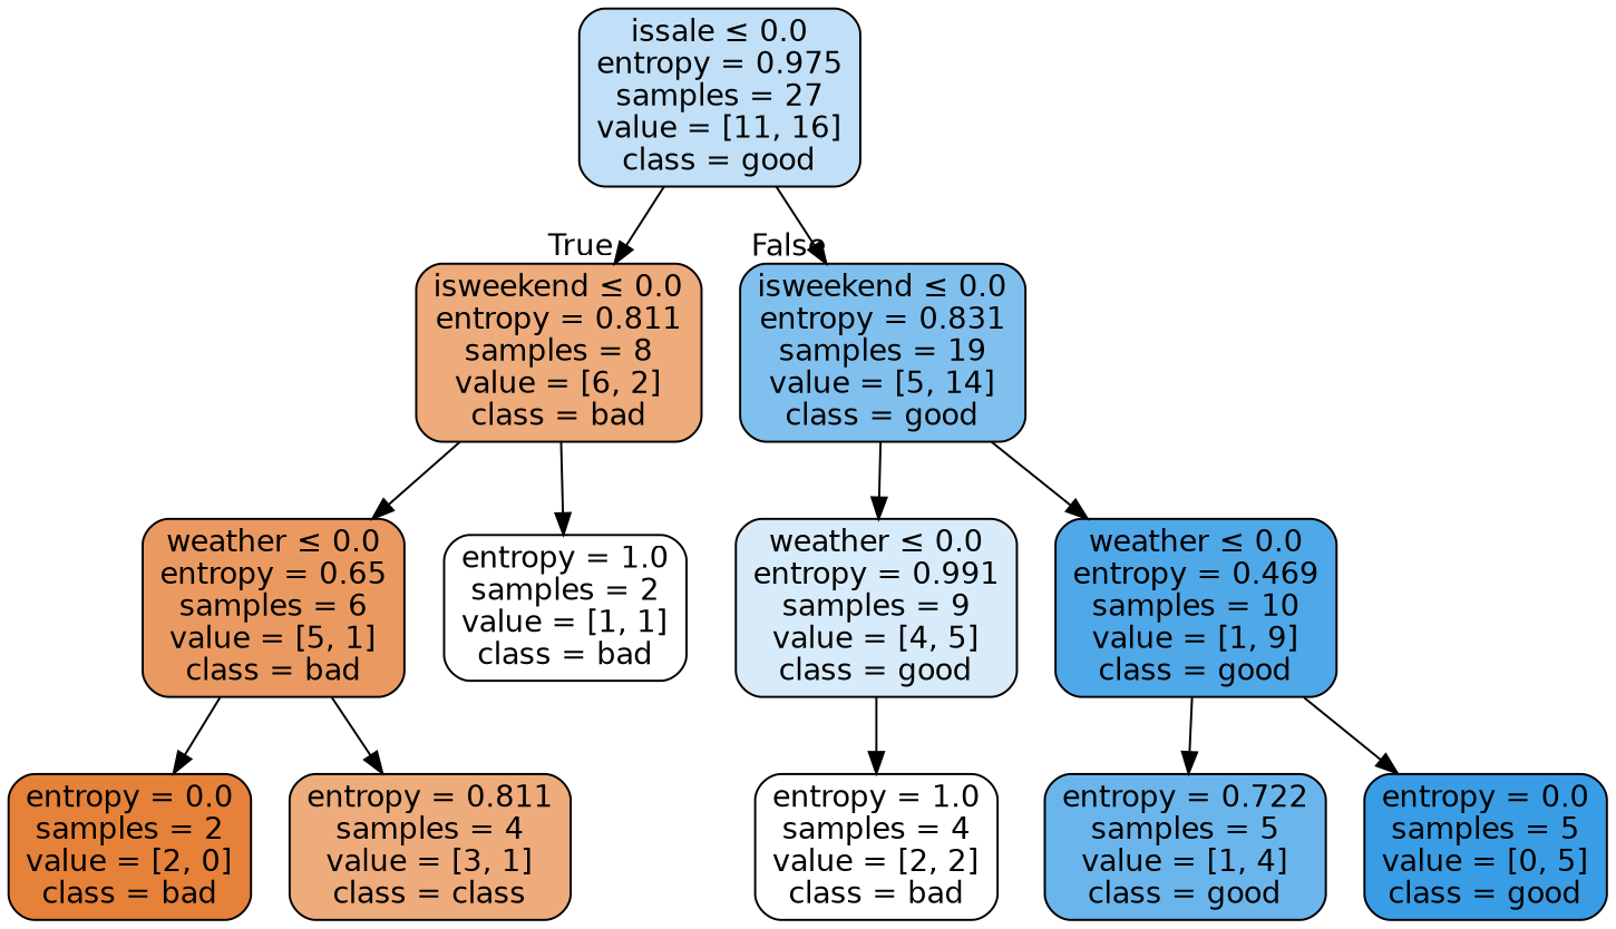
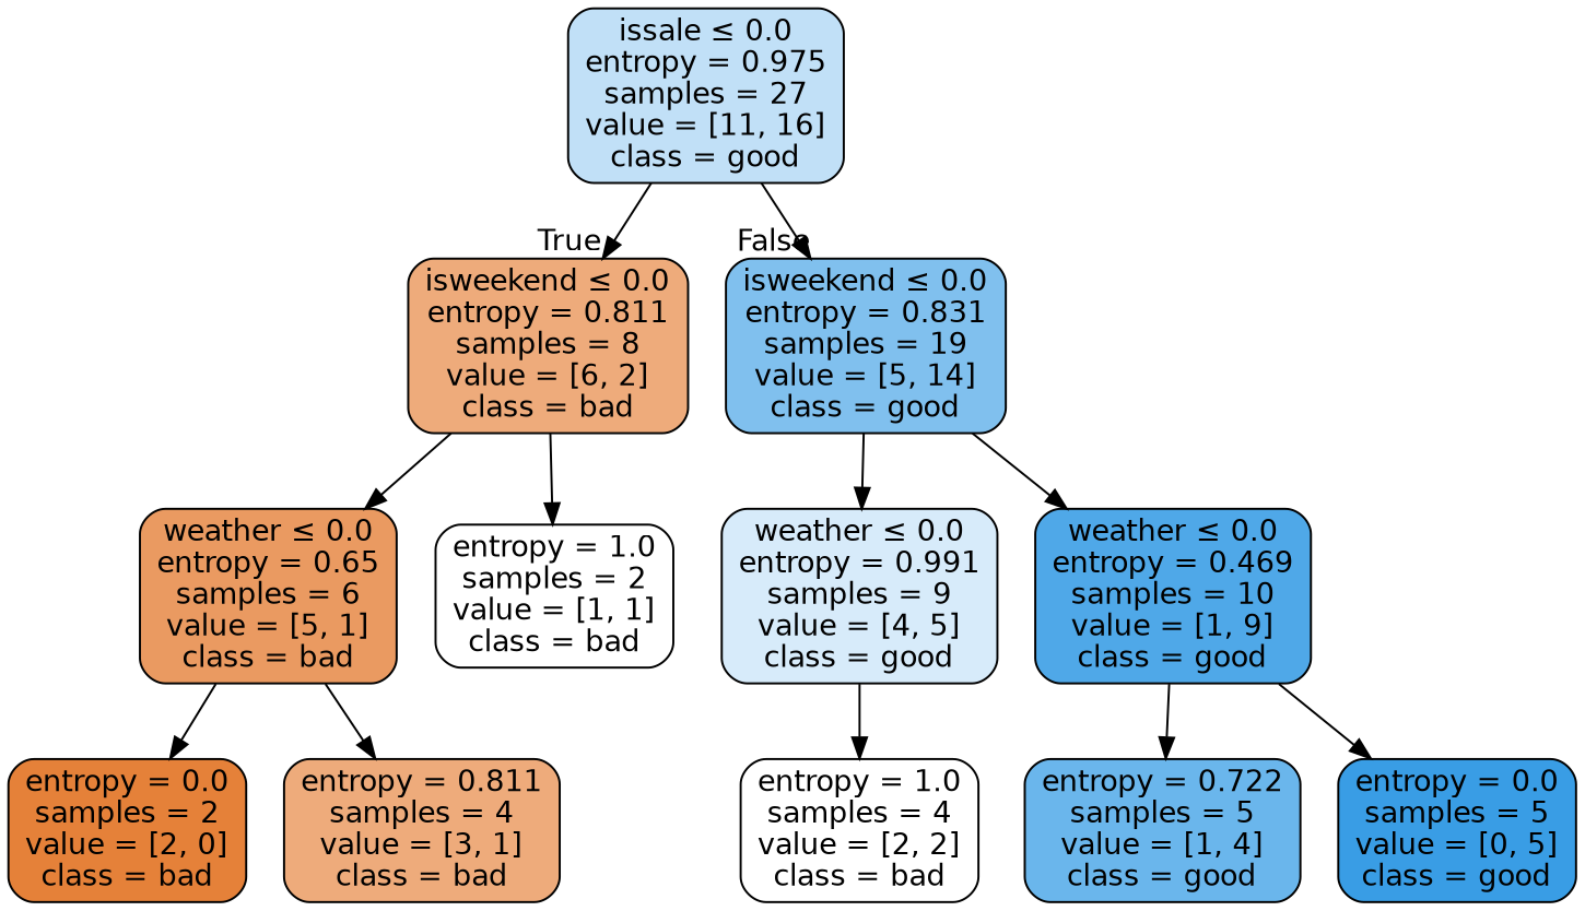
  digraph {
    node [color=black fillcolor="#eeab7b" fontname=helvetica shape=box style="filled, rounded"]
    edge [fontname=helvetica]
    n1 [fillcolor="#c1e0f7" label=<issale &le; 0.0<br/>entropy = 0.975<br/>samples = 27<br/>value = [11, 16]<br/>class = good>]
    n2 [label=<isweekend &le; 0.0<br/>entropy = 0.811<br/>samples = 8<br/>value = [6, 2]<br/>class = bad>]
    n3 [fillcolor="#80c0ee" label=<isweekend &le; 0.0<br/>entropy = 0.831<br/>samples = 19<br/>value = [5, 14]<br/>class = good>]
    n4 [fillcolor="#ea9a61" label=<weather &le; 0.0<br/>entropy = 0.65<br/>samples = 6<br/>value = [5, 1]<br/>class = bad>]
    n5 [fillcolor="#ffffff" label=<entropy = 1.0<br/>samples = 2<br/>value = [1, 1]<br/>class = bad>]
    n6 [fillcolor="#d7ebfa" label=<weather &le; 0.0<br/>entropy = 0.991<br/>samples = 9<br/>value = [4, 5]<br/>class = good>]
    n7 [fillcolor="#4fa8e8" label=<weather &le; 0.0<br/>entropy = 0.469<br/>samples = 10<br/>value = [1, 9]<br/>class = good>]
    n8 [fillcolor="#e58139" label=<entropy = 0.0<br/>samples = 2<br/>value = [2, 0]<br/>class = bad>]
-   n9 [label=<entropy = 0.811<br/>samples = 4<br/>value = [3, 1]<br/>class = class>]
+   n9 [label=<entropy = 0.811<br/>samples = 4<br/>value = [3, 1]<br/>class = bad>]
    n10 [fillcolor="#ffffff" label=<entropy = 1.0<br/>samples = 4<br/>value = [2, 2]<br/>class = bad>]
    n11 [fillcolor="#6ab6ec" label=<entropy = 0.722<br/>samples = 5<br/>value = [1, 4]<br/>class = good>]
    n12 [fillcolor="#399de5" label=<entropy = 0.0<br/>samples = 5<br/>value = [0, 5]<br/>class = good>]
    n1 -> n2 [headlabel=True labelangle=45 labeldistance=2.5]
    n1 -> n3 [headlabel=False labelangle=-45 labeldistance=2.5]
    n2 -> n4
    n2 -> n5
    n3 -> n6
    n3 -> n7
    n4 -> n8
    n4 -> n9
    n6 -> n10
    n7 -> n11
    n7 -> n12
  }
